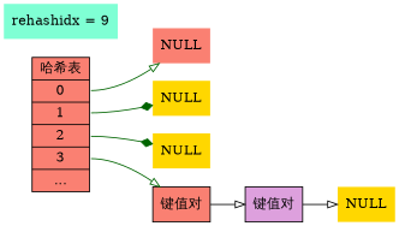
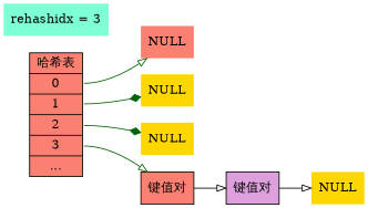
  digraph {
    rankdir=LR
    node [shape=plaintext style=filled fillcolor=salmon]
    edge [color=darkgreen arrowhead=onormal]
    n1 [label="哈希表 | <0> 0 | <1> 1 | <2> 2 | <3> 3 | ..." shape=record]
    n2 [label="键值对" shape=record]
    n3 [label=NULL]
    n4 [label=NULL fillcolor=gold]
    n5 [label=NULL fillcolor=gold]
    n6 [label="键值对" shape=record fillcolor=plum]
    n7 [label=NULL fillcolor=gold]
-   n8 [label="rehashidx = 9" fillcolor=aquamarine]
+   n8 [label="rehashidx = 3" fillcolor=aquamarine]
    n1 -> n2 [tailport=3]
    n1 -> n3 [tailport=0]
    n1 -> n4 [tailport=1 arrowhead=diamond]
    n1 -> n5 [tailport=2 arrowhead=diamond]
    n2 -> n6 [color=black]
    n6 -> n7 [color=black]
  }
